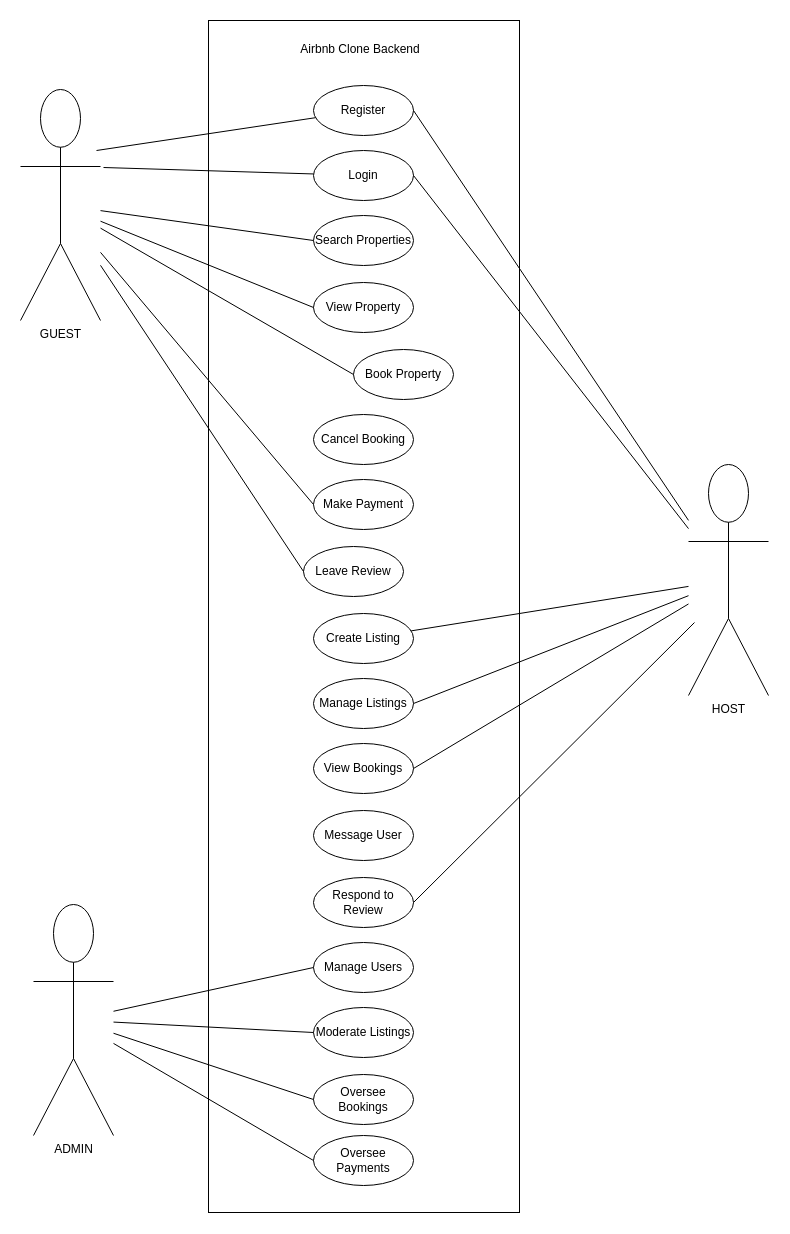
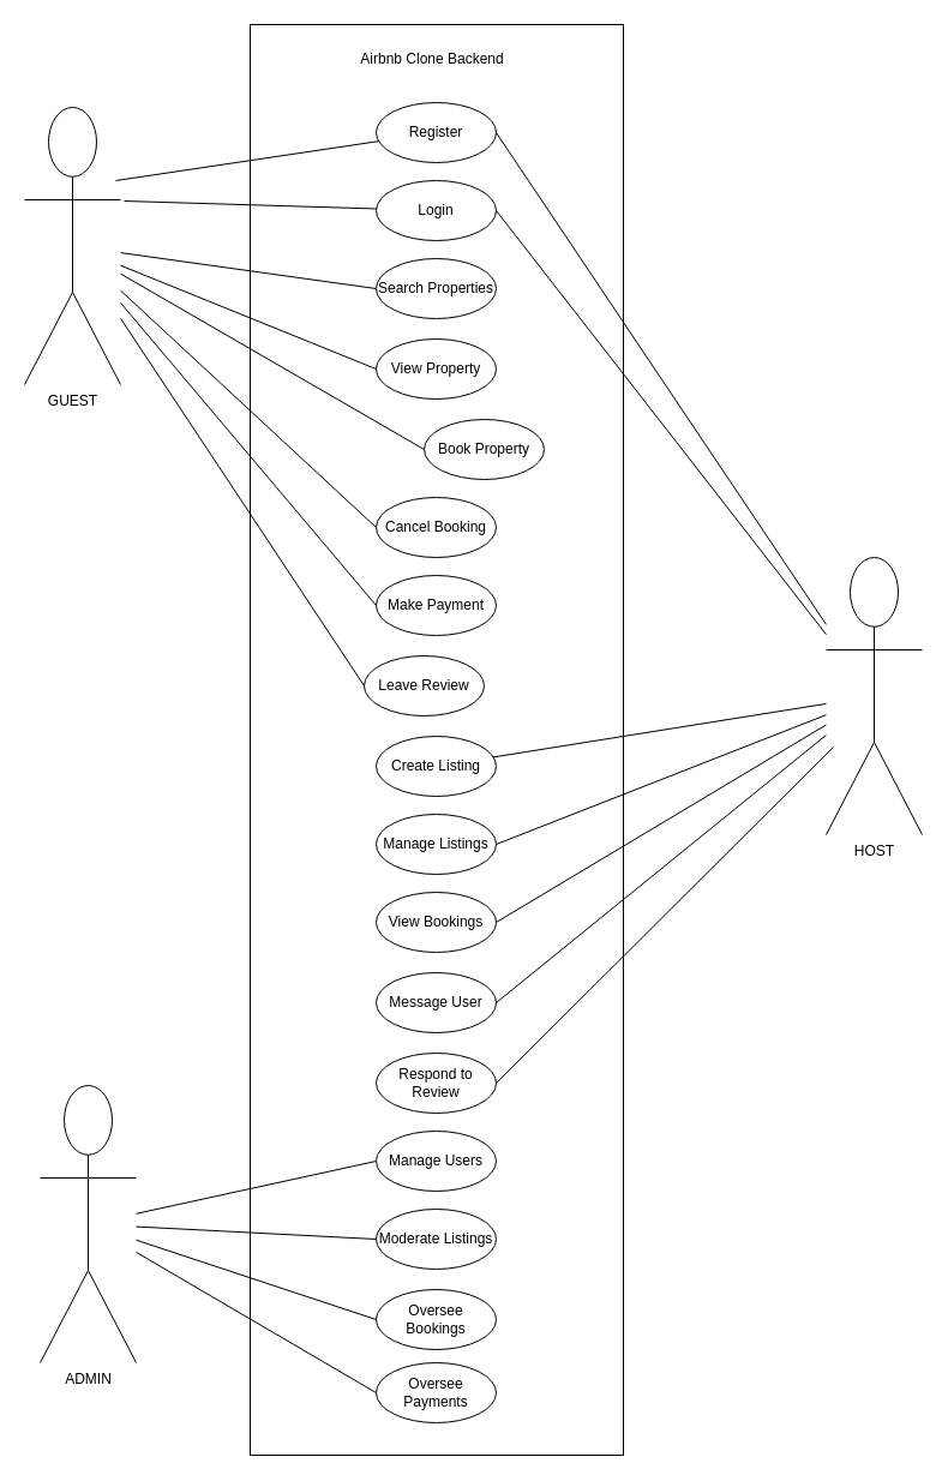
  <mxCell id="0" />
  <mxCell id="1" parent="0" />
  <mxCell id="2" value="" style="whiteSpace=wrap;html=1;" vertex="1" parent="1"><mxGeometry x="208" y="20" width="311" height="1192" as="geometry" /></mxCell>
  <mxCell id="3" value="GUEST" style="shape=umlActor;verticalLabelPosition=bottom;verticalAlign=top;html=1;outlineConnect=0;" vertex="1" parent="1"><mxGeometry x="20" y="89" width="80" height="231" as="geometry" /></mxCell>
  <mxCell id="4" value="Register" style="shape=ellipse;html=1;dashed=0;whiteSpace=wrap;perimeter=ellipsePerimeter;" vertex="1" parent="1"><mxGeometry x="313" y="85" width="100" height="50" as="geometry" /></mxCell>
  <mxCell id="5" value="Login" style="shape=ellipse;html=1;dashed=0;whiteSpace=wrap;perimeter=ellipsePerimeter;" vertex="1" parent="1"><mxGeometry x="313" y="150" width="100" height="50" as="geometry" /></mxCell>
  <mxCell id="6" value="Search Properties" style="shape=ellipse;html=1;dashed=0;whiteSpace=wrap;perimeter=ellipsePerimeter;" vertex="1" parent="1"><mxGeometry x="313" y="215" width="100" height="50" as="geometry" /></mxCell>
  <mxCell id="7" value="View Property" style="shape=ellipse;html=1;dashed=0;whiteSpace=wrap;perimeter=ellipsePerimeter;" vertex="1" parent="1"><mxGeometry x="313" y="282" width="100" height="50" as="geometry" /></mxCell>
  <mxCell id="8" value="Book Property" style="shape=ellipse;html=1;dashed=0;whiteSpace=wrap;perimeter=ellipsePerimeter;" vertex="1" parent="1"><mxGeometry x="353" y="349" width="100" height="50" as="geometry" /></mxCell>
  <mxCell id="9" value="Cancel Booking" style="shape=ellipse;html=1;dashed=0;whiteSpace=wrap;perimeter=ellipsePerimeter;" vertex="1" parent="1"><mxGeometry x="313" y="414" width="100" height="50" as="geometry" /></mxCell>
  <mxCell id="10" value="Make Payment" style="shape=ellipse;html=1;dashed=0;whiteSpace=wrap;perimeter=ellipsePerimeter;" vertex="1" parent="1"><mxGeometry x="313" y="479" width="100" height="50" as="geometry" /></mxCell>
  <mxCell id="11" value="Leave Review" style="shape=ellipse;html=1;dashed=0;whiteSpace=wrap;perimeter=ellipsePerimeter;" vertex="1" parent="1"><mxGeometry x="303" y="546" width="100" height="50" as="geometry" /></mxCell>
  <mxCell id="12" value="Create Listing" style="shape=ellipse;html=1;dashed=0;whiteSpace=wrap;perimeter=ellipsePerimeter;" vertex="1" parent="1"><mxGeometry x="313" y="613" width="100" height="50" as="geometry" /></mxCell>
  <mxCell id="13" value="Manage Listings" style="shape=ellipse;html=1;dashed=0;whiteSpace=wrap;perimeter=ellipsePerimeter;" vertex="1" parent="1"><mxGeometry x="313" y="678" width="100" height="50" as="geometry" /></mxCell>
  <mxCell id="14" value="View Bookings" style="shape=ellipse;html=1;dashed=0;whiteSpace=wrap;perimeter=ellipsePerimeter;" vertex="1" parent="1"><mxGeometry x="313" y="743" width="100" height="50" as="geometry" /></mxCell>
  <mxCell id="15" value="Message User" style="shape=ellipse;html=1;dashed=0;whiteSpace=wrap;perimeter=ellipsePerimeter;" vertex="1" parent="1"><mxGeometry x="313" y="810" width="100" height="50" as="geometry" /></mxCell>
  <mxCell id="16" value="Respond to Review" style="shape=ellipse;html=1;dashed=0;whiteSpace=wrap;perimeter=ellipsePerimeter;" vertex="1" parent="1"><mxGeometry x="313" y="877" width="100" height="50" as="geometry" /></mxCell>
  <mxCell id="17" value="Manage Users" style="shape=ellipse;html=1;dashed=0;whiteSpace=wrap;perimeter=ellipsePerimeter;" vertex="1" parent="1"><mxGeometry x="313" y="942" width="100" height="50" as="geometry" /></mxCell>
  <mxCell id="18" value="Moderate Listings" style="shape=ellipse;html=1;dashed=0;whiteSpace=wrap;perimeter=ellipsePerimeter;" vertex="1" parent="1"><mxGeometry x="313" y="1007" width="100" height="50" as="geometry" /></mxCell>
  <mxCell id="19" value="Oversee Bookings" style="shape=ellipse;html=1;dashed=0;whiteSpace=wrap;perimeter=ellipsePerimeter;" vertex="1" parent="1"><mxGeometry x="313" y="1074" width="100" height="50" as="geometry" /></mxCell>
  <mxCell id="20" value="Oversee Payments" style="shape=ellipse;html=1;dashed=0;whiteSpace=wrap;perimeter=ellipsePerimeter;" vertex="1" parent="1"><mxGeometry x="313" y="1135" width="100" height="50" as="geometry" /></mxCell>
  <mxCell id="21" value="&amp;nbsp;Airbnb Clone Backend&amp;nbsp;" style="whiteSpace=wrap;html=1;strokeColor=none;" vertex="1" parent="1"><mxGeometry x="253" y="34" width="214" height="30" as="geometry" /></mxCell>
  <mxCell id="22" value="HOST" style="shape=umlActor;verticalLabelPosition=bottom;verticalAlign=top;html=1;outlineConnect=0;" vertex="1" parent="1"><mxGeometry x="688" y="464" width="80" height="231" as="geometry" /></mxCell>
  <mxCell id="23" value="ADMIN" style="shape=umlActor;verticalLabelPosition=bottom;verticalAlign=top;html=1;outlineConnect=0;" vertex="1" parent="1"><mxGeometry x="33" y="904" width="80" height="231" as="geometry" /></mxCell>
  <mxCell id="24" value="" style="endArrow=none;html=1;rounded=0;" edge="1" parent="1" target="4"><mxGeometry width="50" height="50" relative="1" as="geometry"><mxPoint x="96" y="150" as="sourcePoint" /><mxPoint x="146" y="100" as="targetPoint" /></mxGeometry></mxCell>
  <mxCell id="25" value="" style="endArrow=none;html=1;rounded=0;" edge="1" parent="1" target="5"><mxGeometry width="50" height="50" relative="1" as="geometry"><mxPoint x="103" y="167" as="sourcePoint" /><mxPoint x="161" y="173" as="targetPoint" /></mxGeometry></mxCell>
  <mxCell id="26" value="" style="endArrow=none;html=1;rounded=0;entryX=0;entryY=0.5;entryDx=0;entryDy=0;" edge="1" parent="1" source="3" target="6"><mxGeometry width="50" height="50" relative="1" as="geometry"><mxPoint x="103" y="332" as="sourcePoint" /><mxPoint x="313" y="339" as="targetPoint" /></mxGeometry></mxCell>
  <mxCell id="27" value="" style="endArrow=none;html=1;rounded=0;entryX=0;entryY=0.5;entryDx=0;entryDy=0;" edge="1" parent="1" source="3" target="7"><mxGeometry width="50" height="50" relative="1" as="geometry"><mxPoint x="113" y="264" as="sourcePoint" /><mxPoint x="299" y="289" as="targetPoint" /></mxGeometry></mxCell>
  <mxCell id="28" value="" style="endArrow=none;html=1;rounded=0;entryX=0;entryY=0.5;entryDx=0;entryDy=0;" edge="1" parent="1" source="3" target="8"><mxGeometry width="50" height="50" relative="1" as="geometry"><mxPoint x="59" y="346" as="sourcePoint" /><mxPoint x="269" y="353" as="targetPoint" /></mxGeometry></mxCell>
+ <mxCell id="29" value="" style="endArrow=none;html=1;rounded=0;entryX=0;entryY=0.5;entryDx=0;entryDy=0;" edge="1" parent="1" source="3" target="9"><mxGeometry width="50" height="50" relative="1" as="geometry"><mxPoint x="84" y="289" as="sourcePoint" /><mxPoint x="297" y="432" as="targetPoint" /></mxGeometry></mxCell>
  <mxCell id="30" value="" style="endArrow=none;html=1;rounded=0;entryX=0;entryY=0.5;entryDx=0;entryDy=0;" edge="1" parent="1" source="3" target="10"><mxGeometry width="50" height="50" relative="1" as="geometry"><mxPoint x="84" y="484" as="sourcePoint" /><mxPoint x="134" y="434" as="targetPoint" /></mxGeometry></mxCell>
  <mxCell id="31" value="" style="endArrow=none;html=1;rounded=0;entryX=0;entryY=0.5;entryDx=0;entryDy=0;" edge="1" parent="1" source="3" target="11"><mxGeometry width="50" height="50" relative="1" as="geometry"><mxPoint x="75" y="529" as="sourcePoint" /><mxPoint x="125" y="479" as="targetPoint" /></mxGeometry></mxCell>
  <mxCell id="32" value="" style="endArrow=none;html=1;rounded=0;" edge="1" parent="1" source="12" target="22"><mxGeometry width="50" height="50" relative="1" as="geometry"><mxPoint x="508" y="600" as="sourcePoint" /><mxPoint x="736.831" y="648.403" as="targetPoint" /></mxGeometry></mxCell>
  <mxCell id="33" value="" style="endArrow=none;html=1;rounded=0;exitX=1;exitY=0.5;exitDx=0;exitDy=0;" edge="1" parent="1" source="13" target="22"><mxGeometry width="50" height="50" relative="1" as="geometry"><mxPoint x="439" y="706" as="sourcePoint" /><mxPoint x="716" y="661" as="targetPoint" /></mxGeometry></mxCell>
  <mxCell id="34" value="" style="endArrow=none;html=1;rounded=0;exitX=1;exitY=0.5;exitDx=0;exitDy=0;" edge="1" parent="1" source="14" target="22"><mxGeometry width="50" height="50" relative="1" as="geometry"><mxPoint x="520" y="766" as="sourcePoint" /><mxPoint x="570" y="716" as="targetPoint" /></mxGeometry></mxCell>
+ <mxCell id="35" value="" style="endArrow=none;html=1;rounded=0;exitX=1;exitY=0.5;exitDx=0;exitDy=0;" edge="1" parent="1" source="15" target="22"><mxGeometry width="50" height="50" relative="1" as="geometry"><mxPoint x="448" y="840" as="sourcePoint" /><mxPoint x="723" y="675" as="targetPoint" /></mxGeometry></mxCell>
  <mxCell id="36" value="" style="endArrow=none;html=1;rounded=0;exitX=1;exitY=0.5;exitDx=0;exitDy=0;" edge="1" parent="1" source="16"><mxGeometry width="50" height="50" relative="1" as="geometry"><mxPoint x="423" y="845" as="sourcePoint" /><mxPoint x="694" y="622" as="targetPoint" /></mxGeometry></mxCell>
  <mxCell id="37" value="" style="endArrow=none;html=1;rounded=0;entryX=0;entryY=0.5;entryDx=0;entryDy=0;" edge="1" parent="1" source="23" target="17"><mxGeometry width="50" height="50" relative="1" as="geometry"><mxPoint x="131" y="1032" as="sourcePoint" /><mxPoint x="181" y="982" as="targetPoint" /></mxGeometry></mxCell>
  <mxCell id="38" value="" style="endArrow=none;html=1;rounded=0;entryX=0;entryY=0.5;entryDx=0;entryDy=0;" edge="1" parent="1" source="23" target="18"><mxGeometry width="50" height="50" relative="1" as="geometry"><mxPoint x="123" y="1021" as="sourcePoint" /><mxPoint x="323" y="977" as="targetPoint" /></mxGeometry></mxCell>
  <mxCell id="39" value="" style="endArrow=none;html=1;rounded=0;entryX=0;entryY=0.5;entryDx=0;entryDy=0;" edge="1" parent="1" source="23" target="19"><mxGeometry width="50" height="50" relative="1" as="geometry"><mxPoint x="123" y="1032" as="sourcePoint" /><mxPoint x="323" y="1042" as="targetPoint" /></mxGeometry></mxCell>
  <mxCell id="40" value="" style="endArrow=none;html=1;rounded=0;entryX=0;entryY=0.5;entryDx=0;entryDy=0;" edge="1" parent="1" source="23" target="20"><mxGeometry width="50" height="50" relative="1" as="geometry"><mxPoint x="123" y="1043" as="sourcePoint" /><mxPoint x="323" y="1109" as="targetPoint" /></mxGeometry></mxCell>
  <mxCell id="41" value="" style="endArrow=none;html=1;rounded=0;exitX=1;exitY=0.5;exitDx=0;exitDy=0;" edge="1" parent="1" source="4" target="22"><mxGeometry width="50" height="50" relative="1" as="geometry"><mxPoint x="628" y="450" as="sourcePoint" /><mxPoint x="678" y="400" as="targetPoint" /></mxGeometry></mxCell>
  <mxCell id="42" value="" style="endArrow=none;html=1;rounded=0;exitX=1;exitY=0.5;exitDx=0;exitDy=0;" edge="1" parent="1" source="5" target="22"><mxGeometry width="50" height="50" relative="1" as="geometry"><mxPoint x="403" y="120" as="sourcePoint" /><mxPoint x="678" y="530" as="targetPoint" /></mxGeometry></mxCell>
